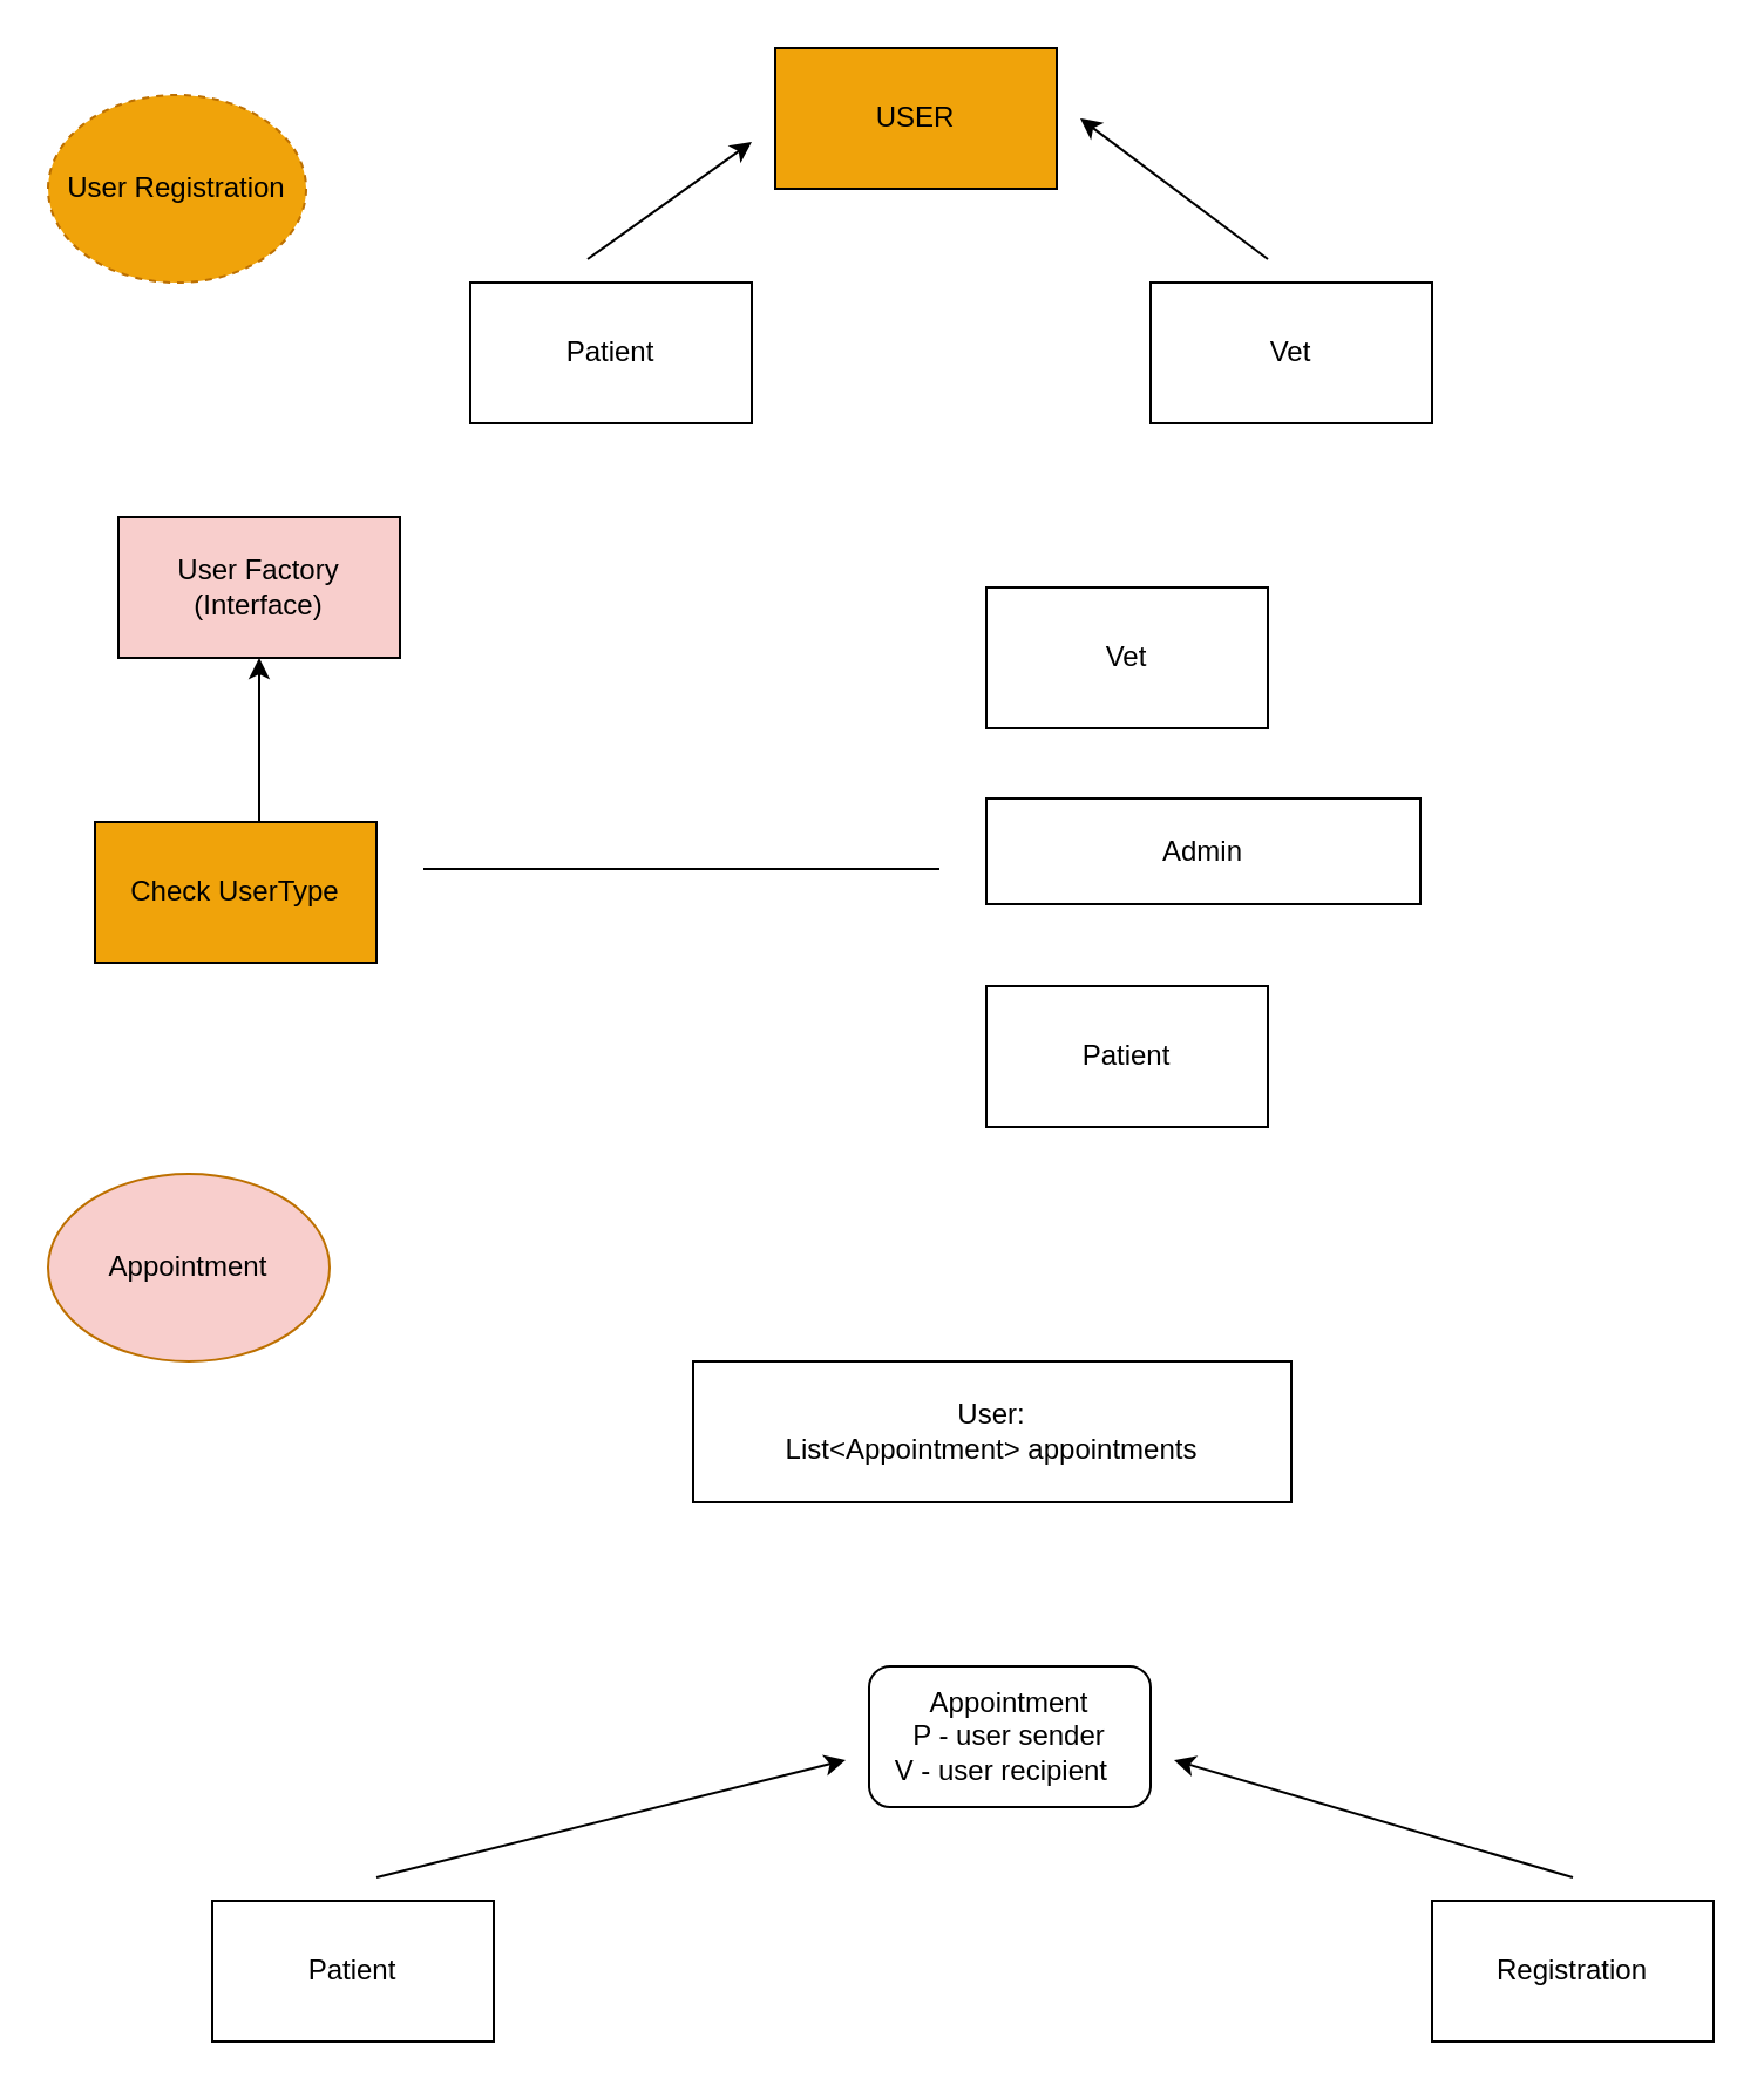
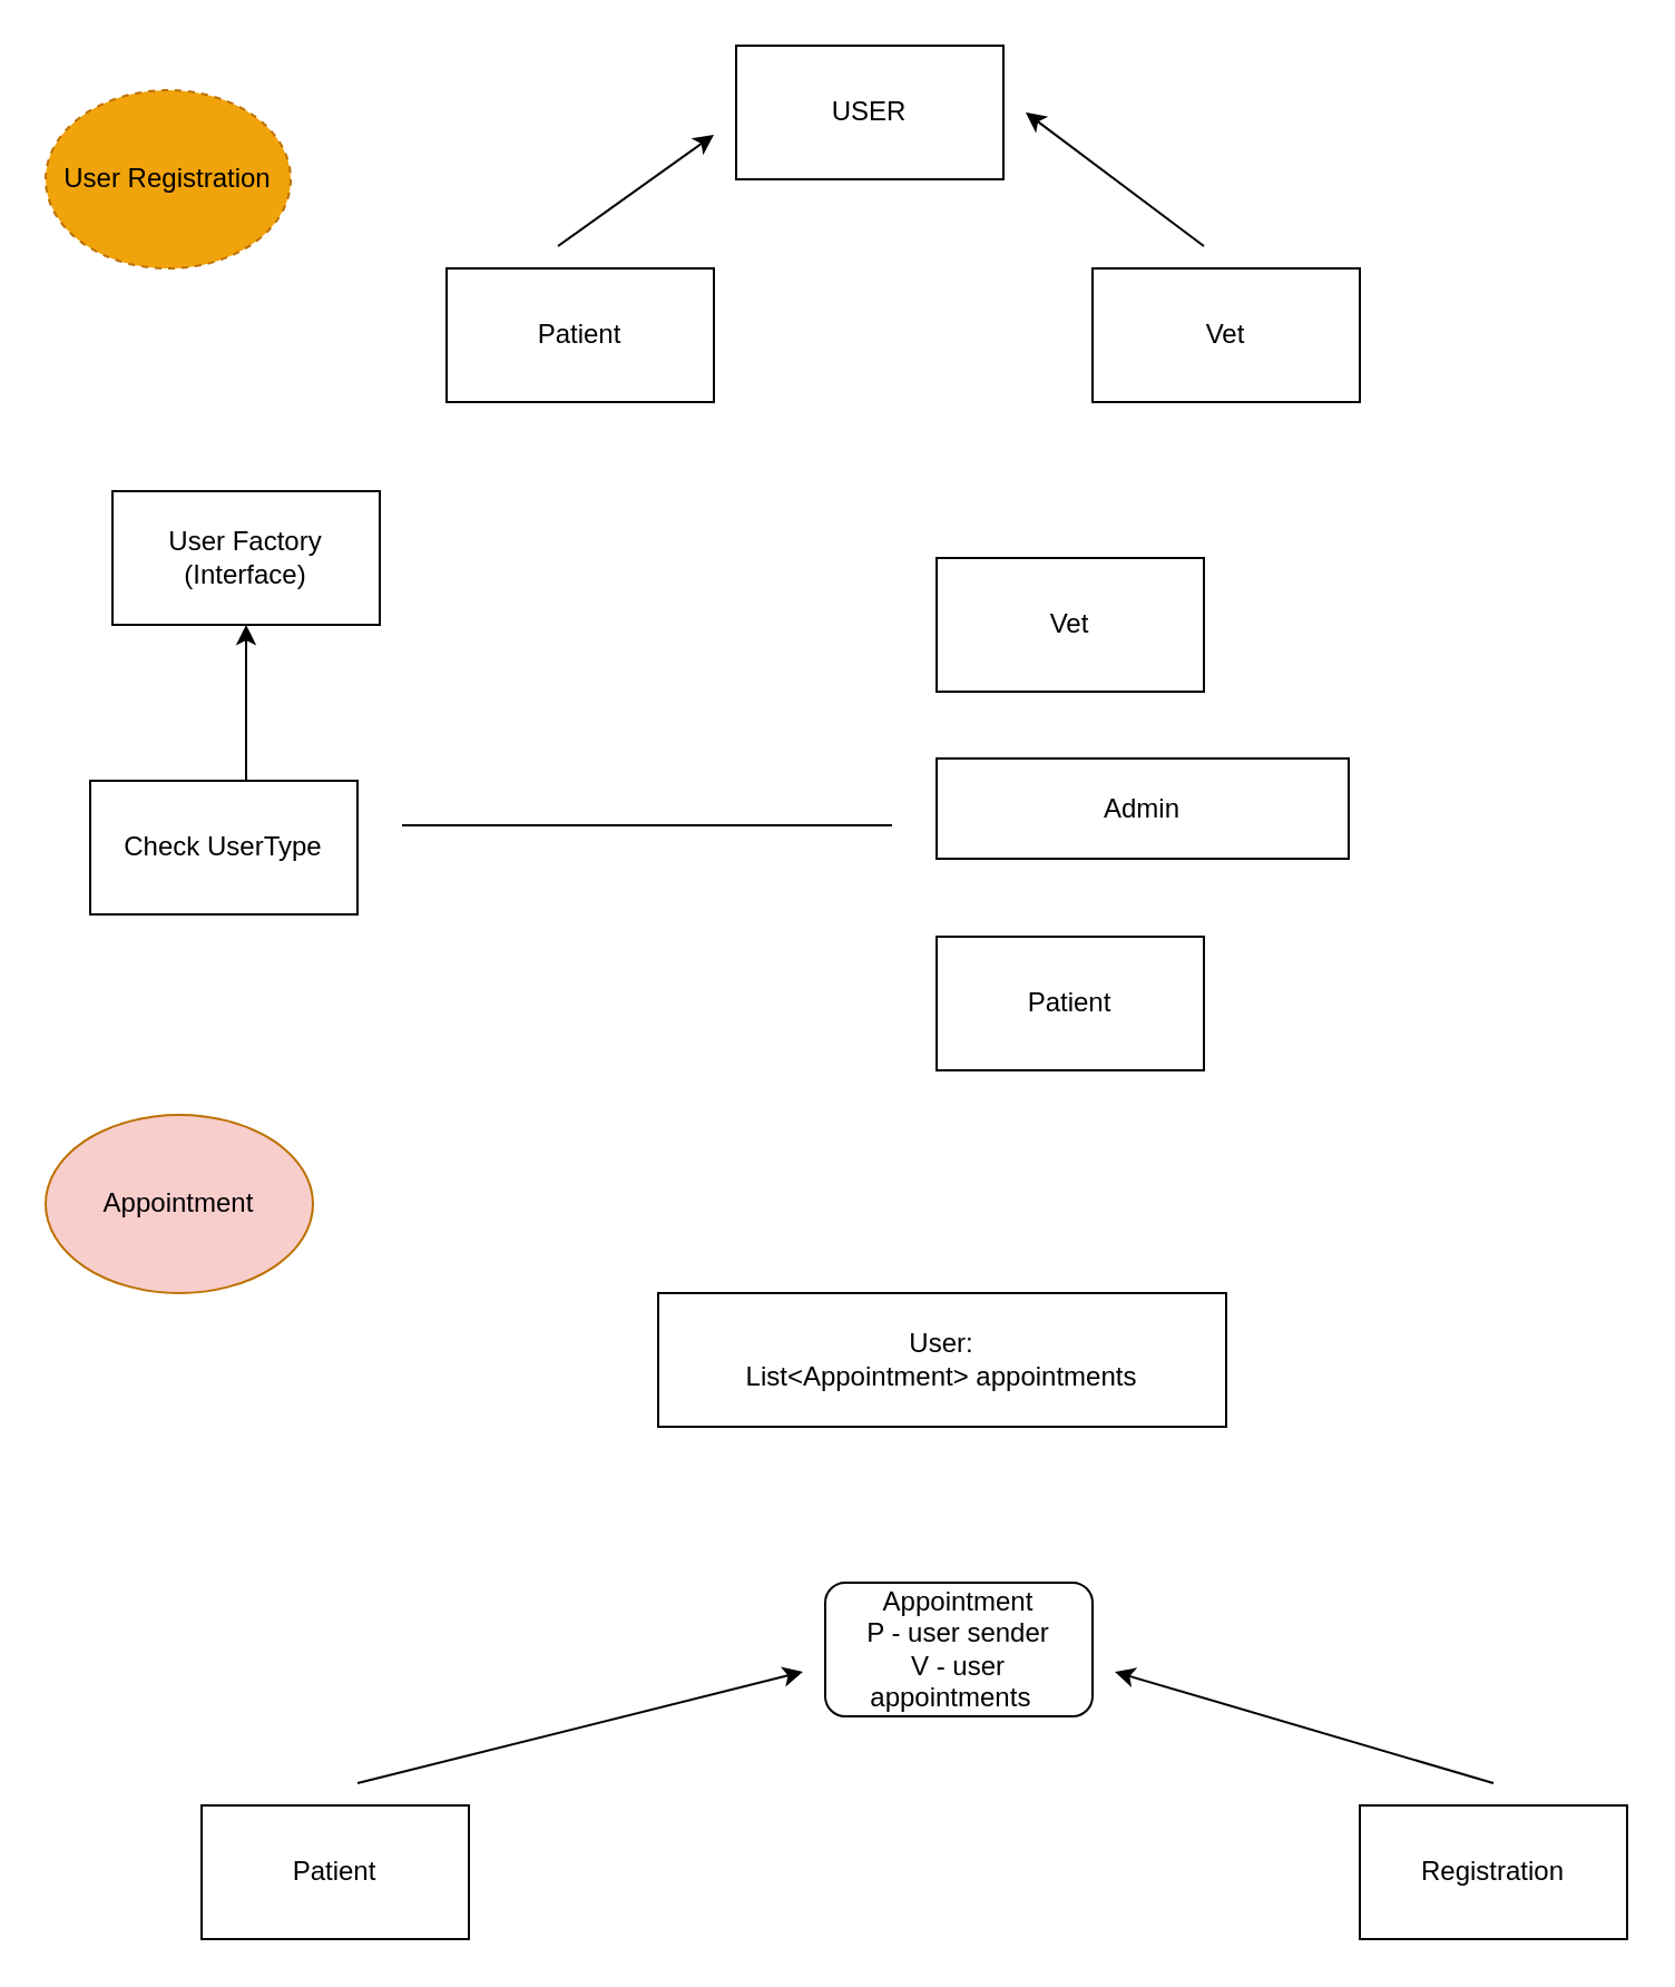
  <mxCell id="0" />
  <mxCell id="1" parent="0" />
- <mxCell id="2" value="USER" style="rounded=0;whiteSpace=wrap;html=1;fillColor=#f0a30a;" parent="1" vertex="1"><mxGeometry x="330" y="20" width="120" height="60" as="geometry" /></mxCell>
+ <mxCell id="2" value="USER" style="rounded=0;whiteSpace=wrap;html=1;" parent="1" vertex="1"><mxGeometry x="330" y="20" width="120" height="60" as="geometry" /></mxCell>
  <mxCell id="3" value="Patient" style="rounded=0;whiteSpace=wrap;html=1;" parent="1" vertex="1"><mxGeometry x="200" y="120" width="120" height="60" as="geometry" /></mxCell>
  <mxCell id="4" value="Vet" style="rounded=0;whiteSpace=wrap;html=1;" parent="1" vertex="1"><mxGeometry x="490" y="120" width="120" height="60" as="geometry" /></mxCell>
  <mxCell id="5" value="" style="endArrow=classic;html=1;" parent="1" edge="1"><mxGeometry width="50" height="50" relative="1" as="geometry"><mxPoint x="250" y="110" as="sourcePoint" /><mxPoint x="320" y="60" as="targetPoint" /></mxGeometry></mxCell>
  <mxCell id="6" value="" style="endArrow=classic;html=1;" parent="1" edge="1"><mxGeometry width="50" height="50" relative="1" as="geometry"><mxPoint x="540" y="110" as="sourcePoint" /><mxPoint x="460" y="50" as="targetPoint" /></mxGeometry></mxCell>
- <mxCell id="7" value="User Factory&lt;br&gt;(Interface)" style="rounded=0;whiteSpace=wrap;html=1;fillColor=#f8cecc;" parent="1" vertex="1"><mxGeometry x="50" y="220" width="120" height="60" as="geometry" /></mxCell>
- <mxCell id="8" value="Check UserType" style="whiteSpace=wrap;html=1;rounded=0;fillColor=#f0a30a;" parent="1" vertex="1"><mxGeometry x="40" y="350" width="120" height="60" as="geometry" /></mxCell>
+ <mxCell id="7" value="User Factory&lt;br&gt;(Interface)" style="rounded=0;whiteSpace=wrap;html=1;" parent="1" vertex="1"><mxGeometry x="50" y="220" width="120" height="60" as="geometry" /></mxCell>
+ <mxCell id="8" value="Check UserType" style="whiteSpace=wrap;html=1;rounded=0;" parent="1" vertex="1"><mxGeometry x="40" y="350" width="120" height="60" as="geometry" /></mxCell>
  <mxCell id="9" value="Admin" style="whiteSpace=wrap;html=1;rounded=0;" parent="1" vertex="1"><mxGeometry x="420" y="340" width="185" height="45" as="geometry" /></mxCell>
  <mxCell id="10" value="Vet" style="whiteSpace=wrap;html=1;rounded=0;" parent="1" vertex="1"><mxGeometry x="420" y="250" width="120" height="60" as="geometry" /></mxCell>
  <mxCell id="11" value="Patient" style="whiteSpace=wrap;html=1;rounded=0;" parent="1" vertex="1"><mxGeometry x="420" y="420" width="120" height="60" as="geometry" /></mxCell>
  <mxCell id="12" value="" style="edgeStyle=none;html=1;" parent="1" edge="1"><mxGeometry relative="1" as="geometry"><mxPoint x="110" y="350" as="sourcePoint" /><mxPoint x="110" y="280" as="targetPoint" /></mxGeometry></mxCell>
  <mxCell id="13" value="" style="endArrow=none;html=1;" parent="1" edge="1"><mxGeometry width="50" height="50" relative="1" as="geometry"><mxPoint x="180" y="370" as="sourcePoint" /><mxPoint x="400" y="370" as="targetPoint" /></mxGeometry></mxCell>
  <mxCell id="14" value="User Registration" style="ellipse;whiteSpace=wrap;html=1;fillColor=#f0a30a;fontColor=#000000;strokeColor=#BD7000;dashed=1;" parent="1" vertex="1"><mxGeometry x="20" y="40" width="110" height="80" as="geometry" /></mxCell>
  <mxCell id="15" value="Appointment" style="ellipse;whiteSpace=wrap;html=1;fillColor=#f8cecc;fontColor=#000000;strokeColor=#BD7000;" vertex="1" parent="1"><mxGeometry x="20" y="500" width="120" height="80" as="geometry" /></mxCell>
  <mxCell id="16" value="User:&lt;br&gt;List&amp;lt;Appointment&amp;gt; appointments" style="rounded=0;whiteSpace=wrap;html=1;" vertex="1" parent="1"><mxGeometry x="295" y="580" width="255" height="60" as="geometry" /></mxCell>
  <mxCell id="17" value="Patient" style="rounded=0;whiteSpace=wrap;html=1;" vertex="1" parent="1"><mxGeometry x="90" y="810" width="120" height="60" as="geometry" /></mxCell>
  <mxCell id="18" value="Registration" style="rounded=0;whiteSpace=wrap;html=1;" vertex="1" parent="1"><mxGeometry x="610" y="810" width="120" height="60" as="geometry" /></mxCell>
- <mxCell id="19" value="Appointment&lt;br&gt;P - user sender&lt;br&gt;V - user recipient&amp;nbsp;&amp;nbsp;" style="rounded=1;whiteSpace=wrap;html=1;" vertex="1" parent="1"><mxGeometry x="370" y="710" width="120" height="60" as="geometry" /></mxCell>
+ <mxCell id="19" value="Appointment&lt;br&gt;P - user sender&lt;br&gt;V - user appointments&amp;nbsp;&amp;nbsp;" style="rounded=1;whiteSpace=wrap;html=1;" vertex="1" parent="1"><mxGeometry x="370" y="710" width="120" height="60" as="geometry" /></mxCell>
  <mxCell id="20" value="" style="endArrow=classic;html=1;" edge="1" parent="1"><mxGeometry width="50" height="50" relative="1" as="geometry"><mxPoint x="160" y="800" as="sourcePoint" /><mxPoint x="360" y="750" as="targetPoint" /></mxGeometry></mxCell>
  <mxCell id="21" value="" style="endArrow=classic;html=1;" edge="1" parent="1"><mxGeometry width="50" height="50" relative="1" as="geometry"><mxPoint x="670" y="800" as="sourcePoint" /><mxPoint x="500" y="750" as="targetPoint" /></mxGeometry></mxCell>
